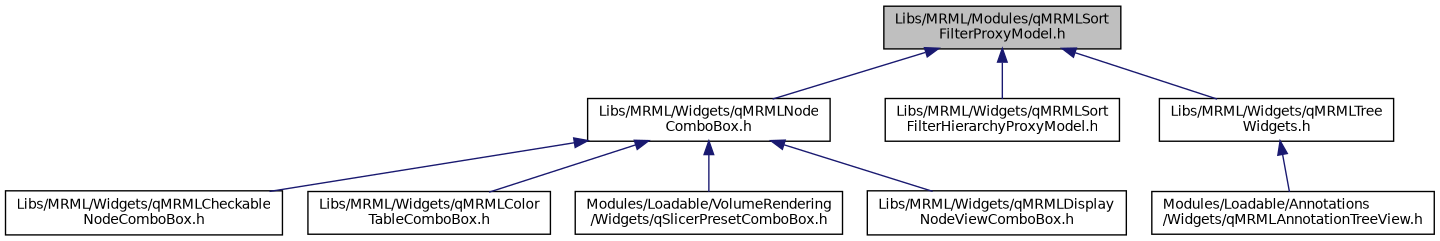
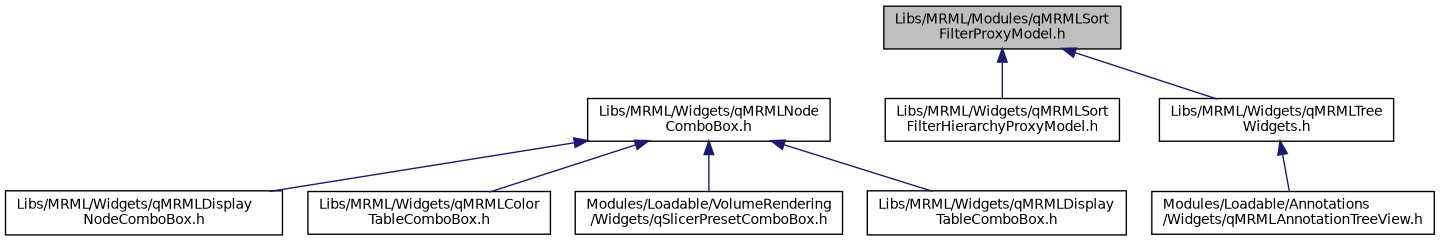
  digraph {
    node [color=black fontname=Helvetica fontsize=10 shape=record]
    edge [color=midnightblue dir=back fontname=Helvetica fontsize=10 labelfontname=Helvetica labelfontsize=10 style=solid]
    n1 [fillcolor=grey75 fontcolor=black height=0.2 label="Libs/MRML/Modules/qMRMLSort\lFilterProxyModel.h" style=filled width=0.4]
    n2 [height=0.2 label="Libs/MRML/Widgets/qMRMLNode\lComboBox.h" width=0.4]
    n3 [height=0.2 label="Libs/MRML/Widgets/qMRMLSort\lFilterHierarchyProxyModel.h" width=0.4]
    n4 [height=0.2 label="Libs/MRML/Widgets/qMRMLTree\lWidgets.h" width=0.4]
-   n5 [height=0.2 label="Libs/MRML/Widgets/qMRMLCheckable\lNodeComboBox.h" width=0.4]
+   n5 [height=0.2 label="Libs/MRML/Widgets/qMRMLDisplay\lNodeComboBox.h" width=0.4]
    n6 [height=0.2 label="Libs/MRML/Widgets/qMRMLColor\lTableComboBox.h" width=0.4]
    n7 [height=0.2 label="Modules/Loadable/VolumeRendering\l/Widgets/qSlicerPresetComboBox.h" width=0.4]
-   n8 [height=0.2 label="Libs/MRML/Widgets/qMRMLDisplay\lNodeViewComboBox.h" width=0.4]
+   n8 [height=0.2 label="Libs/MRML/Widgets/qMRMLDisplay\lTableComboBox.h" width=0.4]
    n9 [height=0.2 label="Modules/Loadable/Annotations\l/Widgets/qMRMLAnnotationTreeView.h" width=0.4]
-   n1 -> n2
    n1 -> n3
    n1 -> n4
    n2 -> n5
    n2 -> n6
    n2 -> n7
    n2 -> n8
    n4 -> n9
  }
